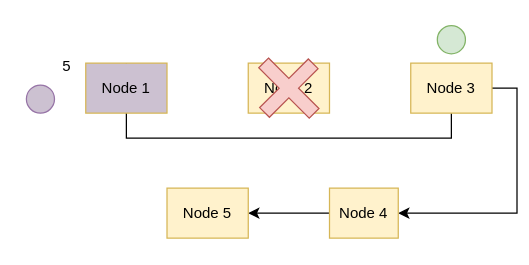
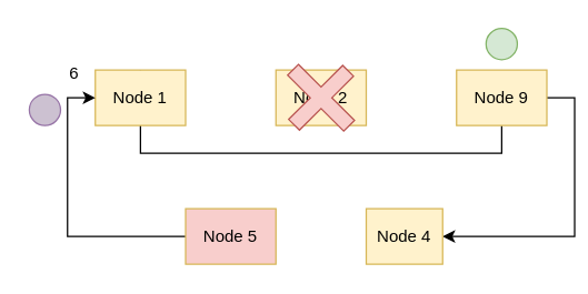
  <mxCell id="0" />
  <mxCell id="1" parent="0" />
  <mxCell id="2" style="edgeStyle=orthogonalEdgeStyle;rounded=0;orthogonalLoop=1;jettySize=auto;html=1;exitX=0.5;exitY=0;exitDx=0;exitDy=0;entryX=0.5;entryY=1;entryDx=0;entryDy=0;startArrow=none;startFill=0;endArrow=none;" edge="1" parent="1" source="3" target="6"><mxGeometry relative="1" as="geometry"><Array as="points"><mxPoint x="101" y="110" /><mxPoint x="361" y="110" /></Array></mxGeometry></mxCell>
- <mxCell id="3" value="Node 1" style="rounded=0;whiteSpace=wrap;html=1;fillColor=#ccc1d1;strokeColor=#d6b656;" parent="1" vertex="1"><mxGeometry x="68" y="50" width="65" height="40" as="geometry" /></mxCell>
+ <mxCell id="3" value="Node 1" style="rounded=0;whiteSpace=wrap;html=1;fillColor=#fff2cc;strokeColor=#d6b656;" parent="1" vertex="1"><mxGeometry x="68" y="50" width="65" height="40" as="geometry" /></mxCell>
  <mxCell id="4" value="Node 2" style="rounded=0;whiteSpace=wrap;html=1;fillColor=#fff2cc;strokeColor=#d6b656;" parent="1" vertex="1"><mxGeometry x="198" y="50" width="65" height="40" as="geometry" /></mxCell>
  <mxCell id="5" style="edgeStyle=orthogonalEdgeStyle;rounded=0;orthogonalLoop=1;jettySize=auto;html=1;exitX=1;exitY=0.5;exitDx=0;exitDy=0;entryX=1;entryY=0.5;entryDx=0;entryDy=0;startArrow=none;startFill=0;" edge="1" parent="1" source="6" target="8"><mxGeometry relative="1" as="geometry" /></mxCell>
- <mxCell id="6" value="Node 3" style="rounded=0;whiteSpace=wrap;html=1;fillColor=#fff2cc;strokeColor=#d6b656;" parent="1" vertex="1"><mxGeometry x="328" y="50" width="65" height="40" as="geometry" /></mxCell>
- <mxCell id="7" style="edgeStyle=orthogonalEdgeStyle;rounded=0;orthogonalLoop=1;jettySize=auto;html=1;exitX=0;exitY=0.5;exitDx=0;exitDy=0;entryX=1;entryY=0.5;entryDx=0;entryDy=0;startArrow=none;startFill=0;" edge="1" parent="1" source="8" target="10"><mxGeometry relative="1" as="geometry" /></mxCell>
+ <mxCell id="6" value="Node 9" style="rounded=0;whiteSpace=wrap;html=1;fillColor=#fff2cc;strokeColor=#d6b656;" parent="1" vertex="1"><mxGeometry x="328" y="50" width="65" height="40" as="geometry" /></mxCell>
  <mxCell id="8" value="Node 4" style="rounded=0;whiteSpace=wrap;html=1;fillColor=#fff2cc;strokeColor=#d6b656;" parent="1" vertex="1"><mxGeometry x="263" y="150" width="55" height="40" as="geometry" /></mxCell>
- <mxCell id="10" value="Node 5" style="rounded=0;whiteSpace=wrap;html=1;fillColor=#fff2cc;strokeColor=#d6b656;" parent="1" vertex="1"><mxGeometry x="133" y="150" width="65" height="40" as="geometry" /></mxCell>
+ <mxCell id="9" style="edgeStyle=orthogonalEdgeStyle;rounded=0;orthogonalLoop=1;jettySize=auto;html=1;exitX=0;exitY=0.5;exitDx=0;exitDy=0;entryX=0;entryY=0.5;entryDx=0;entryDy=0;startArrow=none;startFill=0;" edge="1" parent="1" source="10" target="3"><mxGeometry relative="1" as="geometry" /></mxCell>
+ <mxCell id="10" value="Node 5" style="rounded=0;whiteSpace=wrap;html=1;fillColor=#f8cecc;strokeColor=#d6b656;" parent="1" vertex="1"><mxGeometry x="133" y="150" width="65" height="40" as="geometry" /></mxCell>
  <mxCell id="11" value="" style="ellipse;whiteSpace=wrap;html=1;aspect=fixed;fillColor=#d5e8d4;strokeColor=#82b366;" parent="1" vertex="1"><mxGeometry x="349.25" y="20" width="22.5" height="22.5" as="geometry" /></mxCell>
  <mxCell id="12" value="" style="ellipse;whiteSpace=wrap;html=1;aspect=fixed;fillColor=#CCC1D1;strokeColor=#9673a6;" vertex="1" parent="1"><mxGeometry x="20.5" y="67.5" width="22.5" height="22.5" as="geometry" /></mxCell>
- <mxCell id="13" value="5" style="text;html=1;strokeColor=none;fillColor=none;align=center;verticalAlign=middle;whiteSpace=wrap;rounded=0;" vertex="1" parent="1"><mxGeometry x="43" y="42.5" width="20" height="20" as="geometry" /></mxCell>
+ <mxCell id="13" value="6" style="text;html=1;strokeColor=none;fillColor=none;align=center;verticalAlign=middle;whiteSpace=wrap;rounded=0;" vertex="1" parent="1"><mxGeometry x="43" y="42.5" width="20" height="20" as="geometry" /></mxCell>
  <mxCell id="14" value="" style="shape=cross;whiteSpace=wrap;html=1;fillColor=#f8cecc;strokeColor=#b85450;rotation=45;" vertex="1" parent="1"><mxGeometry x="201.93" y="42.49" width="57.13" height="55.03" as="geometry" /></mxCell>
